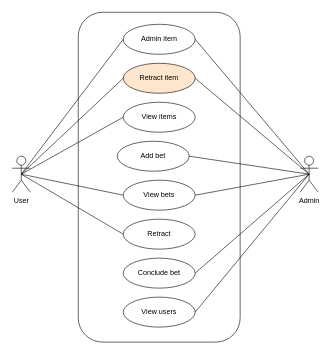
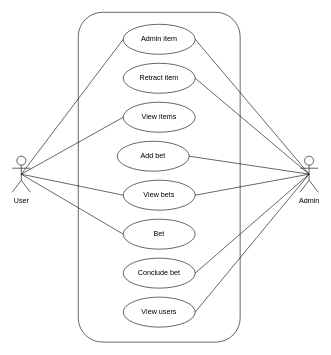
  <mxCell id="0" />
  <mxCell id="1" parent="0" />
  <mxCell id="2" value="" style="rounded=1;whiteSpace=wrap;html=1;" vertex="1" parent="1"><mxGeometry x="130" y="20" width="270" height="550" as="geometry" /></mxCell>
  <mxCell id="3" value="User" style="shape=umlActor;verticalLabelPosition=bottom;labelBackgroundColor=#ffffff;verticalAlign=top;html=1;outlineConnect=0;" vertex="1" parent="1"><mxGeometry x="20" y="260" width="30" height="60" as="geometry" /></mxCell>
  <mxCell id="4" value="Admin" style="shape=umlActor;verticalLabelPosition=bottom;labelBackgroundColor=#ffffff;verticalAlign=top;html=1;outlineConnect=0;" vertex="1" parent="1"><mxGeometry x="500" y="260" width="30" height="60" as="geometry" /></mxCell>
  <mxCell id="5" value="Admin item" style="ellipse;whiteSpace=wrap;html=1;" vertex="1" parent="1"><mxGeometry x="205" y="40" width="120" height="50" as="geometry" /></mxCell>
- <mxCell id="6" value="Retract item" style="ellipse;whiteSpace=wrap;html=1;fillColor=#ffe6cc;" vertex="1" parent="1"><mxGeometry x="205" y="105" width="120" height="50" as="geometry" /></mxCell>
+ <mxCell id="6" value="Retract item" style="ellipse;whiteSpace=wrap;html=1;" vertex="1" parent="1"><mxGeometry x="205" y="105" width="120" height="50" as="geometry" /></mxCell>
  <mxCell id="7" value="View items" style="ellipse;whiteSpace=wrap;html=1;" vertex="1" parent="1"><mxGeometry x="205" y="170" width="120" height="50" as="geometry" /></mxCell>
  <mxCell id="8" value="Add bet" style="ellipse;whiteSpace=wrap;html=1;" vertex="1" parent="1"><mxGeometry x="195" y="235" width="120" height="50" as="geometry" /></mxCell>
  <mxCell id="9" value="View bets" style="ellipse;whiteSpace=wrap;html=1;" vertex="1" parent="1"><mxGeometry x="205" y="300" width="120" height="50" as="geometry" /></mxCell>
- <mxCell id="10" value="Retract" style="ellipse;whiteSpace=wrap;html=1;" vertex="1" parent="1"><mxGeometry x="205" y="365" width="120" height="50" as="geometry" /></mxCell>
+ <mxCell id="10" value="Bet" style="ellipse;whiteSpace=wrap;html=1;" vertex="1" parent="1"><mxGeometry x="205" y="365" width="120" height="50" as="geometry" /></mxCell>
  <mxCell id="11" value="Conclude bet" style="ellipse;whiteSpace=wrap;html=1;" vertex="1" parent="1"><mxGeometry x="205" y="430" width="120" height="50" as="geometry" /></mxCell>
  <mxCell id="12" value="View users" style="ellipse;whiteSpace=wrap;html=1;" vertex="1" parent="1"><mxGeometry x="205" y="495" width="120" height="50" as="geometry" /></mxCell>
  <mxCell id="13" value="" style="endArrow=none;html=1;entryX=0.5;entryY=0.5;entryDx=0;entryDy=0;entryPerimeter=0;exitX=0;exitY=0.5;exitDx=0;exitDy=0;" edge="1" parent="1" source="10" target="3"><mxGeometry width="50" height="50" relative="1" as="geometry"><mxPoint x="20" y="640" as="sourcePoint" /><mxPoint x="70" y="590" as="targetPoint" /></mxGeometry></mxCell>
  <mxCell id="14" value="" style="endArrow=none;html=1;entryX=0.5;entryY=0.5;entryDx=0;entryDy=0;entryPerimeter=0;exitX=0;exitY=0.5;exitDx=0;exitDy=0;" edge="1" parent="1" source="9" target="3"><mxGeometry width="50" height="50" relative="1" as="geometry"><mxPoint x="20" y="710" as="sourcePoint" /><mxPoint x="70" y="660" as="targetPoint" /></mxGeometry></mxCell>
  <mxCell id="15" value="" style="endArrow=none;html=1;entryX=0.5;entryY=0.5;entryDx=0;entryDy=0;entryPerimeter=0;exitX=0;exitY=0.5;exitDx=0;exitDy=0;" edge="1" parent="1" source="7" target="3"><mxGeometry width="50" height="50" relative="1" as="geometry"><mxPoint x="20" y="780" as="sourcePoint" /><mxPoint x="70" y="730" as="targetPoint" /></mxGeometry></mxCell>
  <mxCell id="16" value="" style="endArrow=none;html=1;entryX=0;entryY=0.5;entryDx=0;entryDy=0;exitX=0.5;exitY=0.5;exitDx=0;exitDy=0;exitPerimeter=0;" edge="1" parent="1" source="3" target="5"><mxGeometry width="50" height="50" relative="1" as="geometry"><mxPoint x="20" y="850" as="sourcePoint" /><mxPoint x="70" y="800" as="targetPoint" /></mxGeometry></mxCell>
- <mxCell id="17" value="" style="endArrow=none;html=1;entryX=0;entryY=0.5;entryDx=0;entryDy=0;exitX=0.5;exitY=0.5;exitDx=0;exitDy=0;exitPerimeter=0;" edge="1" parent="1" source="3" target="6"><mxGeometry width="50" height="50" relative="1" as="geometry"><mxPoint x="20" y="920" as="sourcePoint" /><mxPoint x="70" y="870" as="targetPoint" /></mxGeometry></mxCell>
  <mxCell id="18" value="" style="endArrow=none;html=1;exitX=1;exitY=0.5;exitDx=0;exitDy=0;entryX=0.5;entryY=0.5;entryDx=0;entryDy=0;entryPerimeter=0;" edge="1" parent="1" source="5" target="4"><mxGeometry width="50" height="50" relative="1" as="geometry"><mxPoint x="540" y="200" as="sourcePoint" /><mxPoint x="590" y="150" as="targetPoint" /></mxGeometry></mxCell>
  <mxCell id="19" value="" style="endArrow=none;html=1;entryX=1;entryY=0.5;entryDx=0;entryDy=0;exitX=0.5;exitY=0.5;exitDx=0;exitDy=0;exitPerimeter=0;" edge="1" parent="1" source="4" target="6"><mxGeometry width="50" height="50" relative="1" as="geometry"><mxPoint x="540" y="270" as="sourcePoint" /><mxPoint x="590" y="220" as="targetPoint" /></mxGeometry></mxCell>
  <mxCell id="20" value="" style="endArrow=none;html=1;entryX=0.5;entryY=0.5;entryDx=0;entryDy=0;entryPerimeter=0;exitX=1;exitY=0.5;exitDx=0;exitDy=0;" edge="1" parent="1" source="8" target="4"><mxGeometry width="50" height="50" relative="1" as="geometry"><mxPoint x="590" y="290" as="sourcePoint" /><mxPoint x="640" y="240" as="targetPoint" /></mxGeometry></mxCell>
  <mxCell id="21" value="" style="endArrow=none;html=1;entryX=0.5;entryY=0.5;entryDx=0;entryDy=0;entryPerimeter=0;exitX=1;exitY=0.5;exitDx=0;exitDy=0;" edge="1" parent="1" source="9" target="4"><mxGeometry width="50" height="50" relative="1" as="geometry"><mxPoint x="590" y="360" as="sourcePoint" /><mxPoint x="640" y="310" as="targetPoint" /></mxGeometry></mxCell>
  <mxCell id="22" value="" style="endArrow=none;html=1;entryX=0.5;entryY=0.5;entryDx=0;entryDy=0;entryPerimeter=0;exitX=1;exitY=0.5;exitDx=0;exitDy=0;" edge="1" parent="1" source="11" target="4"><mxGeometry width="50" height="50" relative="1" as="geometry"><mxPoint x="590" y="430" as="sourcePoint" /><mxPoint x="640" y="380" as="targetPoint" /></mxGeometry></mxCell>
  <mxCell id="23" value="" style="endArrow=none;html=1;exitX=1;exitY=0.5;exitDx=0;exitDy=0;entryX=0.5;entryY=0.5;entryDx=0;entryDy=0;entryPerimeter=0;" edge="1" parent="1" source="12" target="4"><mxGeometry width="50" height="50" relative="1" as="geometry"><mxPoint x="590" y="500" as="sourcePoint" /><mxPoint x="640" y="450" as="targetPoint" /></mxGeometry></mxCell>
